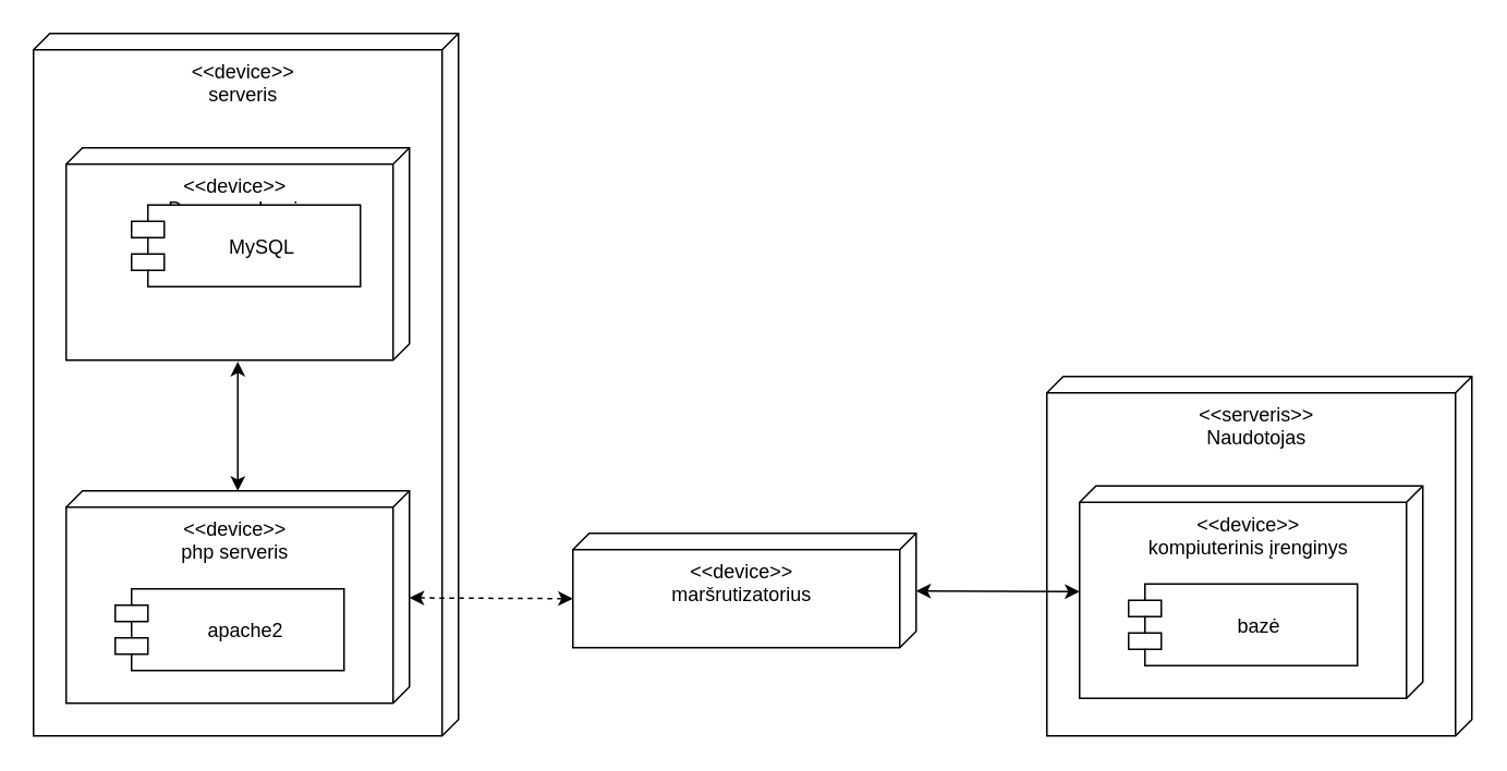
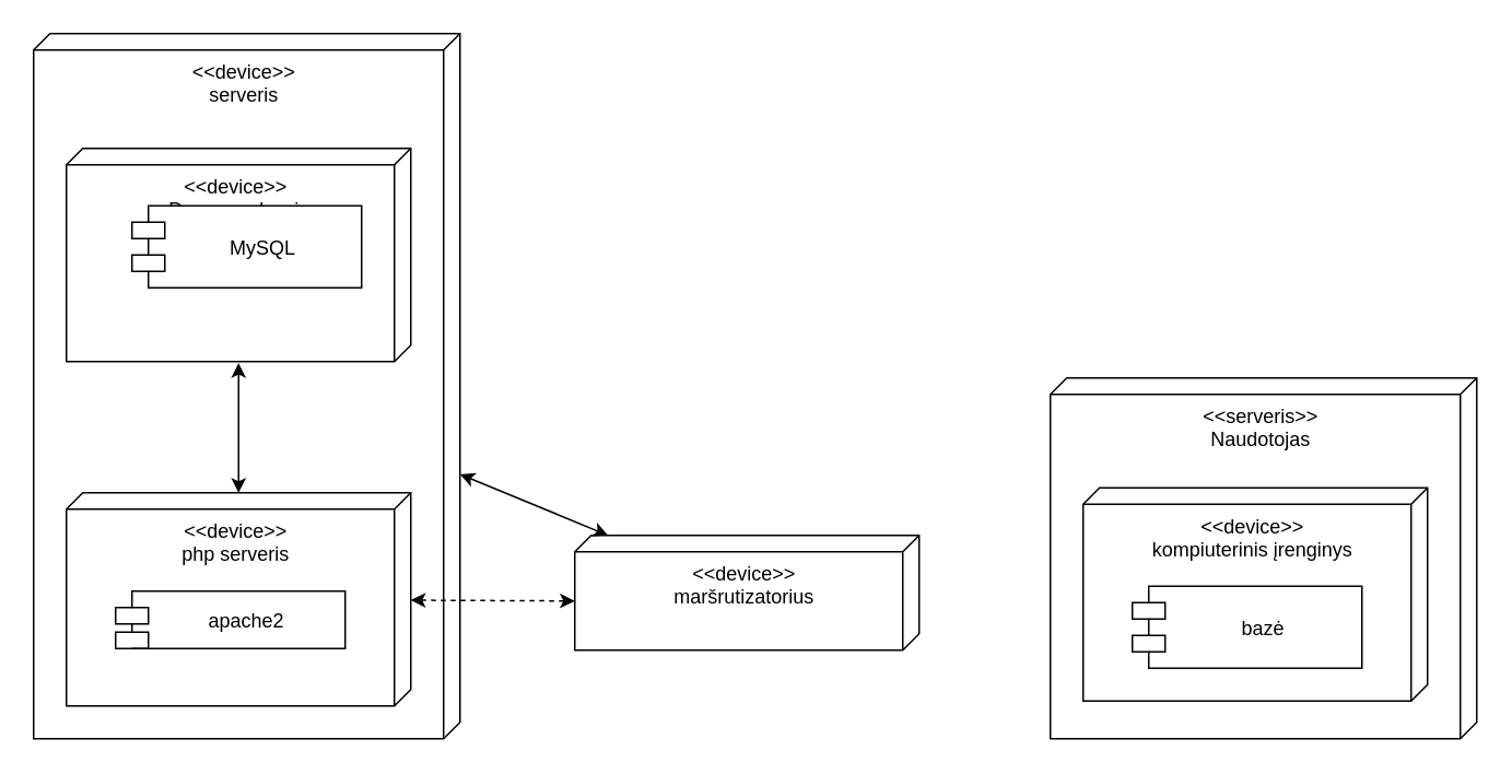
  <mxCell id="0" />
  <mxCell id="1" parent="0" />
  <mxCell id="2" value="&amp;lt;&amp;lt;device&amp;gt;&amp;gt;&lt;br&gt;serveris" style="verticalAlign=top;align=center;shape=cube;size=10;direction=south;fontStyle=0;html=1;boundedLbl=1;spacingLeft=5;container=0;" vertex="1" parent="1"><mxGeometry x="20" y="20" width="260" height="430" as="geometry" /></mxCell>
  <mxCell id="3" value="&amp;lt;&amp;lt;device&amp;gt;&amp;gt;&lt;br&gt;maršrutizatorius" style="verticalAlign=top;align=center;shape=cube;size=10;direction=south;fontStyle=0;html=1;boundedLbl=1;spacingLeft=5;container=0;" vertex="1" parent="1"><mxGeometry x="350" y="326" width="210" height="70" as="geometry" /></mxCell>
  <mxCell id="4" value="" style="group" vertex="1" connectable="0" parent="1"><mxGeometry x="40" y="300" width="210" height="130" as="geometry" /></mxCell>
  <mxCell id="5" value="&amp;lt;&amp;lt;device&amp;gt;&amp;gt;&lt;br&gt;php serveris" style="verticalAlign=top;align=center;shape=cube;size=10;direction=south;fontStyle=0;html=1;boundedLbl=1;spacingLeft=5;container=0;" vertex="1" parent="4"><mxGeometry width="210" height="130" as="geometry" /></mxCell>
- <mxCell id="6" value="apache2" style="shape=module;align=left;spacingLeft=20;align=center;verticalAlign=middle;" vertex="1" parent="4"><mxGeometry x="30" y="60" width="140" height="50" as="geometry" /></mxCell>
+ <mxCell id="6" value="apache2" style="shape=module;align=left;spacingLeft=20;align=center;verticalAlign=middle;" vertex="1" parent="4"><mxGeometry x="30" y="60" width="140" height="35" as="geometry" /></mxCell>
  <mxCell id="7" value="" style="group" vertex="1" connectable="0" parent="1"><mxGeometry x="40" y="90" width="210" height="130" as="geometry" /></mxCell>
  <mxCell id="8" value="&amp;lt;&amp;lt;device&amp;gt;&amp;gt;&lt;br&gt;Duomenų bazė" style="verticalAlign=top;align=center;shape=cube;size=10;direction=south;fontStyle=0;html=1;boundedLbl=1;spacingLeft=5;container=0;" vertex="1" parent="7"><mxGeometry width="210" height="130" as="geometry" /></mxCell>
  <mxCell id="9" value="MySQL" style="shape=module;align=left;spacingLeft=20;align=center;verticalAlign=middle;" vertex="1" parent="7"><mxGeometry x="40" y="35" width="140" height="50" as="geometry" /></mxCell>
  <mxCell id="10" value="" style="edgeStyle=none;html=1;entryX=1.007;entryY=0.5;entryDx=0;entryDy=0;entryPerimeter=0;startArrow=classic;startFill=1;" edge="1" parent="1" source="5" target="8"><mxGeometry relative="1" as="geometry" /></mxCell>
  <mxCell id="11" style="edgeStyle=none;html=1;entryX=0;entryY=0;entryDx=40;entryDy=210;entryPerimeter=0;startArrow=classic;startFill=1;dashed=1;" edge="1" parent="1" source="5" target="3"><mxGeometry relative="1" as="geometry" /></mxCell>
  <mxCell id="12" value="&amp;lt;&amp;lt;serveris&amp;gt;&amp;gt;&lt;br&gt;Naudotojas" style="verticalAlign=top;align=center;shape=cube;size=10;direction=south;fontStyle=0;html=1;boundedLbl=1;spacingLeft=5;container=0;" vertex="1" parent="1"><mxGeometry x="640" y="230" width="260" height="220" as="geometry" /></mxCell>
  <mxCell id="13" value="" style="group" vertex="1" connectable="0" parent="1"><mxGeometry x="665" y="137" width="210" height="130" as="geometry" /></mxCell>
  <mxCell id="14" value="" style="group" vertex="1" connectable="0" parent="13"><mxGeometry x="-5" y="160" width="210" height="130" as="geometry" /></mxCell>
  <mxCell id="15" value="&amp;lt;&amp;lt;device&amp;gt;&amp;gt;&lt;br&gt;kompiuterinis įrenginys" style="verticalAlign=top;align=center;shape=cube;size=10;direction=south;fontStyle=0;html=1;boundedLbl=1;spacingLeft=5;container=0;" vertex="1" parent="14"><mxGeometry width="210" height="130" as="geometry" /></mxCell>
  <mxCell id="16" value="bazė" style="shape=module;align=left;spacingLeft=20;align=center;verticalAlign=middle;" vertex="1" parent="14"><mxGeometry x="30" y="60" width="140" height="50" as="geometry" /></mxCell>
- <mxCell id="17" value="" style="edgeStyle=none;html=1;startArrow=classic;startFill=1;" edge="1" parent="1" source="3" target="15"><mxGeometry relative="1" as="geometry" /></mxCell>
+ <mxCell id="17" value="" style="edgeStyle=none;html=1;startArrow=classic;startFill=1;" edge="1" parent="1" source="3" target="2"><mxGeometry relative="1" as="geometry" /></mxCell>
